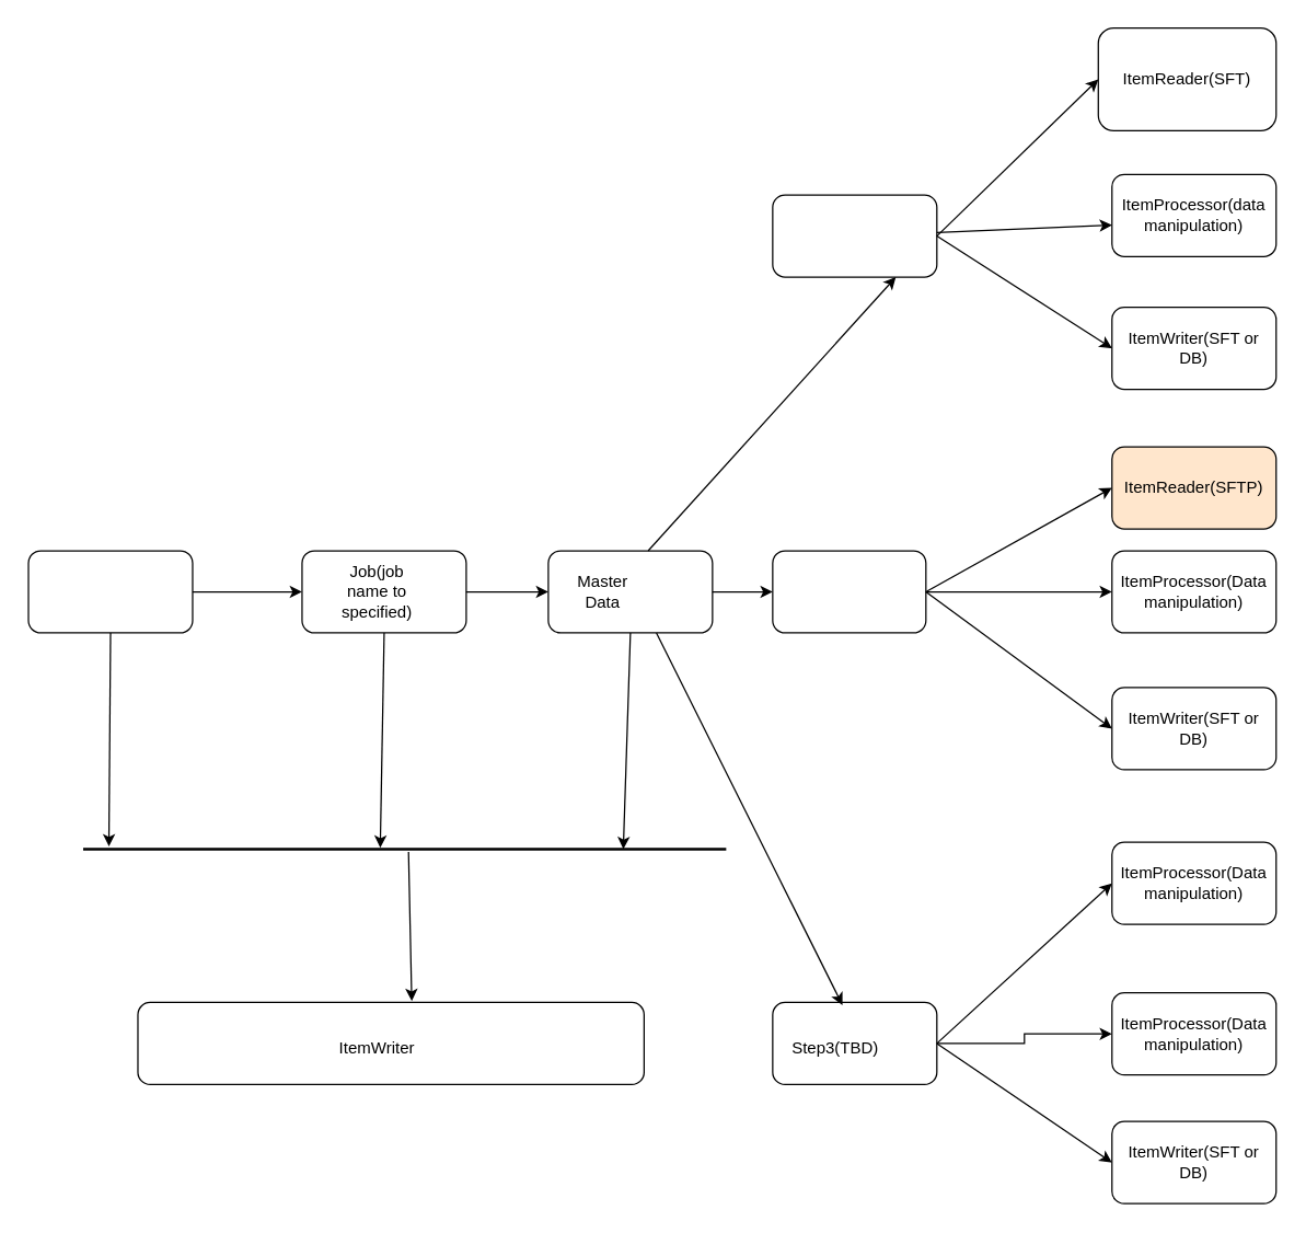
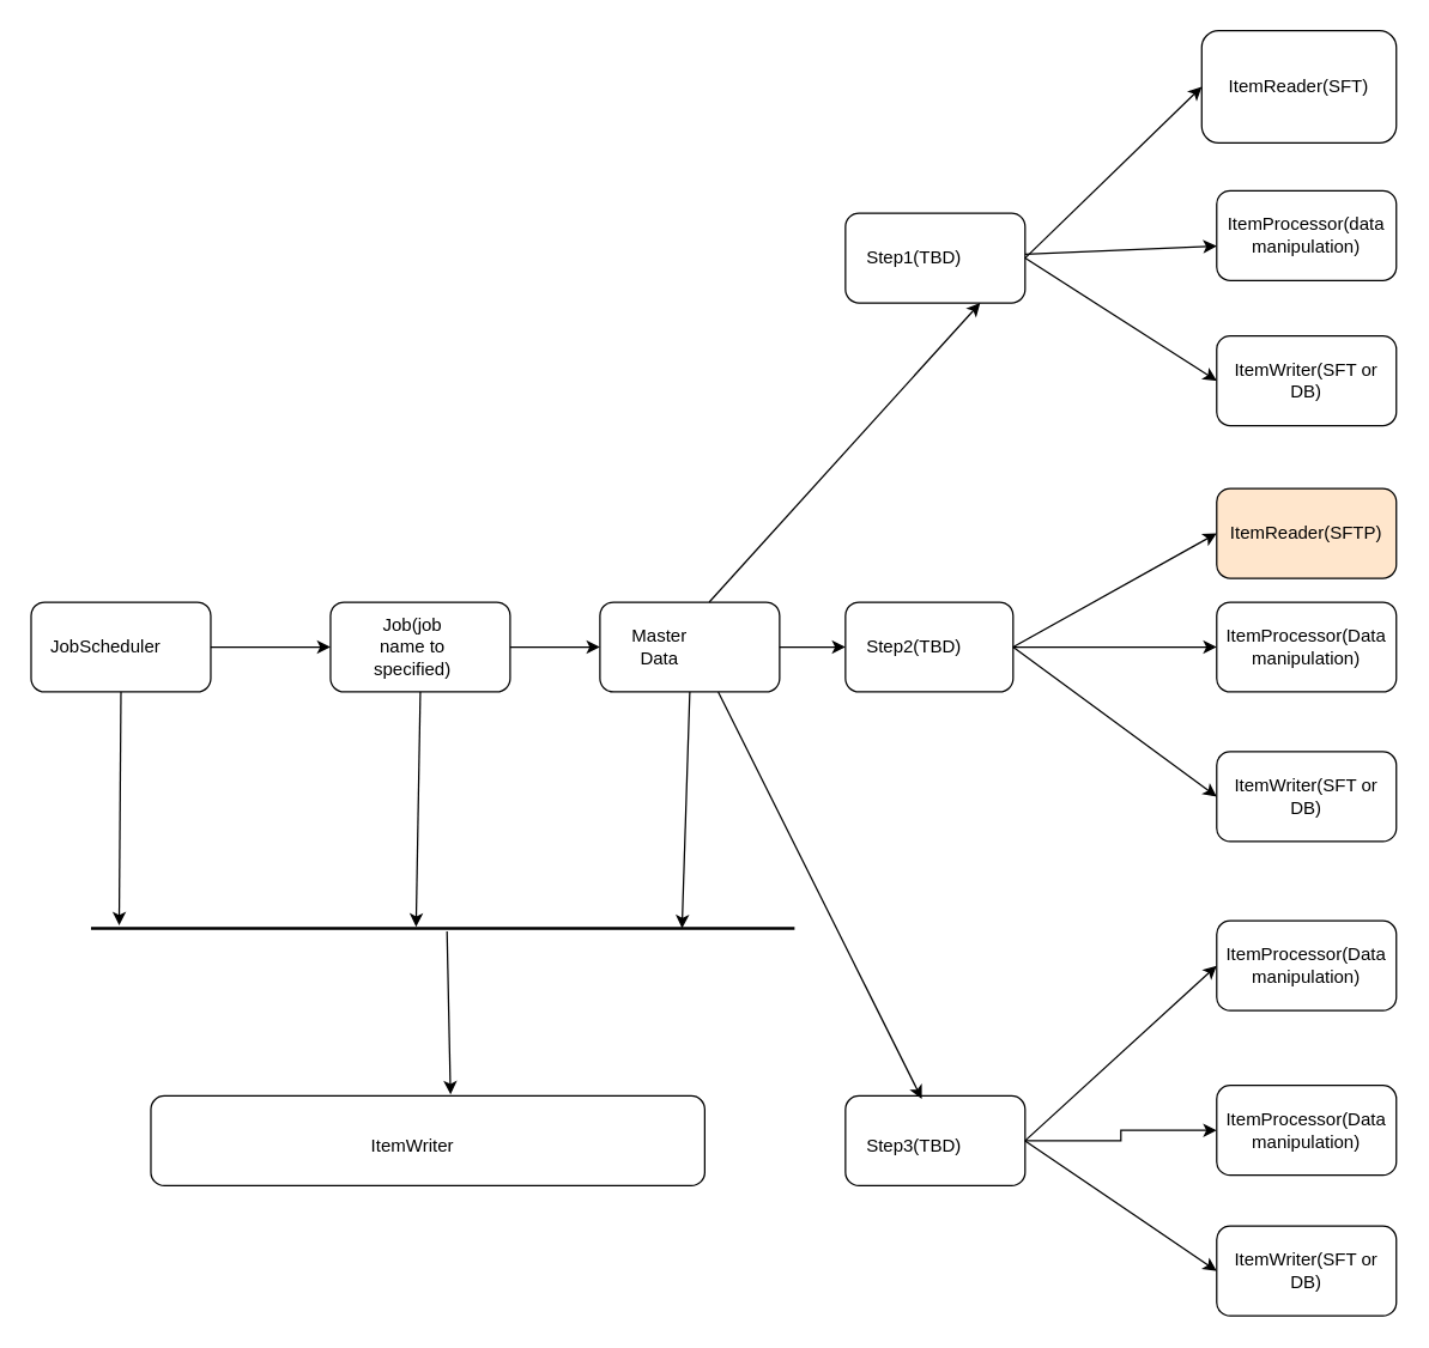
  <mxCell id="0" />
  <mxCell id="1" parent="0" />
  <mxCell id="2" value="" style="rounded=1;whiteSpace=wrap;html=1;" vertex="1" parent="1"><mxGeometry x="100" y="732" width="370" height="60" as="geometry" /></mxCell>
  <mxCell id="3" value="" style="rounded=1;whiteSpace=wrap;html=1;" vertex="1" parent="1"><mxGeometry y="402" width="120" height="60" as="geometry" x="20" /></mxCell>
  <mxCell id="4" value="" style="rounded=1;whiteSpace=wrap;html=1;" vertex="1" parent="1"><mxGeometry x="220" y="402" width="120" height="60" as="geometry" /></mxCell>
  <mxCell id="5" value="" style="rounded=1;whiteSpace=wrap;html=1;" vertex="1" parent="1"><mxGeometry x="564" y="142" width="120" height="60" as="geometry" /></mxCell>
  <mxCell id="6" value="" style="rounded=1;whiteSpace=wrap;html=1;" vertex="1" parent="1"><mxGeometry x="564" y="402" width="112" height="60" as="geometry" /></mxCell>
  <mxCell id="7" value="" style="edgeStyle=orthogonalEdgeStyle;rounded=0;orthogonalLoop=1;jettySize=auto;html=1;" edge="1" parent="1" source="8" target="34"><mxGeometry relative="1" as="geometry" /></mxCell>
  <mxCell id="8" value="" style="rounded=1;whiteSpace=wrap;html=1;" vertex="1" parent="1"><mxGeometry x="564" y="732" width="120" height="60" as="geometry" /></mxCell>
  <mxCell id="9" value="ItemReader(SFT)" style="rounded=1;whiteSpace=wrap;html=1;" vertex="1" parent="1"><mxGeometry x="802" y="20" width="130" height="75" as="geometry" /></mxCell>
  <mxCell id="10" value="" style="rounded=1;whiteSpace=wrap;html=1;" vertex="1" parent="1"><mxGeometry x="400" y="402" width="120" height="60" as="geometry" /></mxCell>
  <mxCell id="11" value="ItemProcessor(Data manipulation)" style="rounded=1;whiteSpace=wrap;html=1;" vertex="1" parent="1"><mxGeometry x="812" y="402" width="120" height="60" as="geometry" /></mxCell>
  <mxCell id="12" value="ItemReader(SFTP)" style="rounded=1;whiteSpace=wrap;html=1;fillColor=#ffe6cc;" vertex="1" parent="1"><mxGeometry x="812" y="326" width="120" height="60" as="geometry" /></mxCell>
  <mxCell id="13" value="ItemProcessor(data &lt;br&gt;manipulation)" style="rounded=1;whiteSpace=wrap;html=1;" vertex="1" parent="1"><mxGeometry x="812" y="127" width="120" height="60" as="geometry" /></mxCell>
  <mxCell id="14" value="ItemWriter(SFT or DB)" style="rounded=1;whiteSpace=wrap;html=1;" vertex="1" parent="1"><mxGeometry x="812" y="224" width="120" height="60" as="geometry" /></mxCell>
  <mxCell id="15" value="" style="endArrow=classic;html=1;rounded=0;entryX=0;entryY=0.5;entryDx=0;entryDy=0;exitX=1;exitY=0.5;exitDx=0;exitDy=0;" edge="1" parent="1" source="5" target="9"><mxGeometry width="50" height="50" relative="1" as="geometry"><mxPoint x="632" y="173" as="sourcePoint" /><mxPoint x="470" y="262" as="targetPoint" /></mxGeometry></mxCell>
  <mxCell id="16" value="ItemWriter(SFT or DB)" style="rounded=1;whiteSpace=wrap;html=1;" vertex="1" parent="1"><mxGeometry x="812" y="502" width="120" height="60" as="geometry" /></mxCell>
  <mxCell id="17" value="" style="endArrow=classic;html=1;rounded=0;entryX=0;entryY=0.617;entryDx=0;entryDy=0;entryPerimeter=0;" edge="1" parent="1" source="5" target="13"><mxGeometry width="50" height="50" relative="1" as="geometry"><mxPoint x="649" y="173" as="sourcePoint" /><mxPoint x="461" y="258" as="targetPoint" /></mxGeometry></mxCell>
  <mxCell id="18" value="" style="endArrow=classic;html=1;rounded=0;entryX=0;entryY=0.5;entryDx=0;entryDy=0;exitX=1;exitY=0.5;exitDx=0;exitDy=0;" edge="1" parent="1" source="5" target="14"><mxGeometry width="50" height="50" relative="1" as="geometry"><mxPoint x="581" y="207" as="sourcePoint" /><mxPoint x="461" y="258" as="targetPoint" /></mxGeometry></mxCell>
  <mxCell id="19" value="" style="endArrow=classic;html=1;rounded=0;entryX=0.75;entryY=1;entryDx=0;entryDy=0;exitX=0.608;exitY=0;exitDx=0;exitDy=0;exitPerimeter=0;" edge="1" parent="1" source="10" target="5"><mxGeometry width="50" height="50" relative="1" as="geometry"><mxPoint x="411" y="410" as="sourcePoint" /><mxPoint x="461" y="360" as="targetPoint" /></mxGeometry></mxCell>
  <mxCell id="20" value="ItemWriter" style="text;html=1;strokeColor=none;fillColor=none;align=center;verticalAlign=middle;whiteSpace=wrap;rounded=0;" vertex="1" parent="1"><mxGeometry x="207" y="747" width="136" height="38" as="geometry" /></mxCell>
  <mxCell id="21" value="" style="line;strokeWidth=2;html=1;" vertex="1" parent="1"><mxGeometry x="60" y="615" width="470" height="10" as="geometry" /></mxCell>
  <mxCell id="22" value="" style="endArrow=classic;html=1;rounded=0;exitX=0.5;exitY=1;exitDx=0;exitDy=0;entryX=0.04;entryY=0.3;entryDx=0;entryDy=0;entryPerimeter=0;" edge="1" parent="1" source="3" target="21"><mxGeometry width="50" height="50" relative="1" as="geometry"><mxPoint x="411" y="716" as="sourcePoint" /><mxPoint x="461" y="666" as="targetPoint" /></mxGeometry></mxCell>
  <mxCell id="23" value="" style="endArrow=classic;html=1;rounded=0;exitX=0.5;exitY=1;exitDx=0;exitDy=0;entryX=0.462;entryY=0.4;entryDx=0;entryDy=0;entryPerimeter=0;" edge="1" parent="1" source="4" target="21"><mxGeometry width="50" height="50" relative="1" as="geometry"><mxPoint x="411" y="716" as="sourcePoint" /><mxPoint x="280" y="632" as="targetPoint" /></mxGeometry></mxCell>
  <mxCell id="24" value="" style="endArrow=classic;html=1;rounded=0;exitX=0.506;exitY=0.7;exitDx=0;exitDy=0;exitPerimeter=0;entryX=0.541;entryY=-0.017;entryDx=0;entryDy=0;entryPerimeter=0;" edge="1" parent="1" source="21" target="2"><mxGeometry width="50" height="50" relative="1" as="geometry"><mxPoint x="411" y="716" as="sourcePoint" /><mxPoint x="461" y="666" as="targetPoint" /></mxGeometry></mxCell>
  <mxCell id="25" value="" style="endArrow=classic;html=1;rounded=0;exitX=0.5;exitY=1;exitDx=0;exitDy=0;entryX=0.84;entryY=0.5;entryDx=0;entryDy=0;entryPerimeter=0;" edge="1" parent="1" source="10" target="21"><mxGeometry width="50" height="50" relative="1" as="geometry"><mxPoint x="411" y="614" as="sourcePoint" /><mxPoint x="461" y="564" as="targetPoint" /></mxGeometry></mxCell>
  <mxCell id="26" value="" style="endArrow=classic;html=1;rounded=0;" edge="1" parent="1"><mxGeometry width="50" height="50" relative="1" as="geometry"><mxPoint x="479" y="462" as="sourcePoint" /><mxPoint x="615" y="734" as="targetPoint" /></mxGeometry></mxCell>
  <mxCell id="27" value="" style="endArrow=classic;html=1;rounded=0;entryX=0;entryY=0.5;entryDx=0;entryDy=0;exitX=1;exitY=0.5;exitDx=0;exitDy=0;" edge="1" parent="1" source="3" target="4"><mxGeometry width="50" height="50" relative="1" as="geometry"><mxPoint x="411" y="614" as="sourcePoint" /><mxPoint x="461" y="564" as="targetPoint" /></mxGeometry></mxCell>
  <mxCell id="28" value="" style="endArrow=classic;html=1;rounded=0;entryX=0;entryY=0.5;entryDx=0;entryDy=0;exitX=1;exitY=0.5;exitDx=0;exitDy=0;" edge="1" parent="1" source="4" target="10"><mxGeometry width="50" height="50" relative="1" as="geometry"><mxPoint x="411" y="614" as="sourcePoint" /><mxPoint x="461" y="564" as="targetPoint" /></mxGeometry></mxCell>
  <mxCell id="29" value="" style="endArrow=classic;html=1;rounded=0;entryX=0;entryY=0.5;entryDx=0;entryDy=0;exitX=1;exitY=0.5;exitDx=0;exitDy=0;" edge="1" parent="1" source="10" target="6"><mxGeometry width="50" height="50" relative="1" as="geometry"><mxPoint x="411" y="614" as="sourcePoint" /><mxPoint x="461" y="564" as="targetPoint" /></mxGeometry></mxCell>
  <mxCell id="30" value="" style="endArrow=classic;html=1;rounded=0;entryX=0;entryY=0.5;entryDx=0;entryDy=0;exitX=1;exitY=0.5;exitDx=0;exitDy=0;" edge="1" parent="1" source="6" target="12"><mxGeometry width="50" height="50" relative="1" as="geometry"><mxPoint x="411" y="410" as="sourcePoint" /><mxPoint x="461" y="360" as="targetPoint" /></mxGeometry></mxCell>
  <mxCell id="31" value="" style="endArrow=classic;html=1;rounded=0;entryX=0;entryY=0.5;entryDx=0;entryDy=0;" edge="1" parent="1" source="6" target="11"><mxGeometry width="50" height="50" relative="1" as="geometry"><mxPoint x="411" y="410" as="sourcePoint" /><mxPoint x="461" y="360" as="targetPoint" /></mxGeometry></mxCell>
  <mxCell id="32" value="" style="endArrow=classic;html=1;rounded=0;entryX=0;entryY=0.5;entryDx=0;entryDy=0;exitX=1;exitY=0.5;exitDx=0;exitDy=0;" edge="1" parent="1" source="6" target="16"><mxGeometry width="50" height="50" relative="1" as="geometry"><mxPoint x="411" y="410" as="sourcePoint" /><mxPoint x="461" y="360" as="targetPoint" /></mxGeometry></mxCell>
  <mxCell id="33" value="ItemWriter(SFT or DB)" style="rounded=1;whiteSpace=wrap;html=1;" vertex="1" parent="1"><mxGeometry x="812" y="819" width="120" height="60" as="geometry" /></mxCell>
  <mxCell id="34" value="ItemProcessor(Data manipulation)" style="rounded=1;whiteSpace=wrap;html=1;" vertex="1" parent="1"><mxGeometry x="812" y="725" width="120" height="60" as="geometry" /></mxCell>
  <mxCell id="35" value="ItemProcessor(Data manipulation)" style="rounded=1;whiteSpace=wrap;html=1;" vertex="1" parent="1"><mxGeometry x="812" y="615" width="120" height="60" as="geometry" /></mxCell>
  <mxCell id="36" value="" style="endArrow=classic;html=1;rounded=0;entryX=0;entryY=0.5;entryDx=0;entryDy=0;exitX=1;exitY=0.5;exitDx=0;exitDy=0;" edge="1" parent="1" source="8" target="35"><mxGeometry width="50" height="50" relative="1" as="geometry"><mxPoint x="411" y="716" as="sourcePoint" /><mxPoint x="461" y="666" as="targetPoint" /></mxGeometry></mxCell>
  <mxCell id="37" value="" style="endArrow=classic;html=1;rounded=0;entryX=0;entryY=0.5;entryDx=0;entryDy=0;exitX=1;exitY=0.5;exitDx=0;exitDy=0;" edge="1" parent="1" source="8" target="33"><mxGeometry width="50" height="50" relative="1" as="geometry"><mxPoint x="411" y="716" as="sourcePoint" /><mxPoint x="461" y="666" as="targetPoint" /></mxGeometry></mxCell>
  <mxCell id="38" value="Job(job name to specified)" style="text;html=1;strokeColor=none;fillColor=none;align=center;verticalAlign=middle;whiteSpace=wrap;rounded=0;" vertex="1" parent="1"><mxGeometry x="245" y="417" width="60" height="30" as="geometry" /></mxCell>
  <mxCell id="39" value="Master Data" style="text;html=1;strokeColor=none;fillColor=none;align=center;verticalAlign=middle;whiteSpace=wrap;rounded=0;" vertex="1" parent="1"><mxGeometry x="410" y="417" width="60" height="30" as="geometry" /></mxCell>
+ <mxCell id="40" value="Step1(TBD)" style="text;html=1;strokeColor=none;fillColor=none;align=center;verticalAlign=middle;whiteSpace=wrap;rounded=0;" vertex="1" parent="1"><mxGeometry x="580" y="157" width="60" height="30" as="geometry" /></mxCell>
+ <mxCell id="41" value="Step2(TBD)" style="text;html=1;strokeColor=none;fillColor=none;align=center;verticalAlign=middle;whiteSpace=wrap;rounded=0;" vertex="1" parent="1"><mxGeometry x="580" y="417" width="60" height="30" as="geometry" /></mxCell>
  <mxCell id="42" value="Step3(TBD)" style="text;html=1;strokeColor=none;fillColor=none;align=center;verticalAlign=middle;whiteSpace=wrap;rounded=0;" vertex="1" parent="1"><mxGeometry x="580" y="751" width="60" height="30" as="geometry" /></mxCell>
+ <mxCell id="43" value="JobScheduler" style="text;html=1;strokeColor=none;fillColor=none;align=center;verticalAlign=middle;whiteSpace=wrap;rounded=0;" vertex="1" parent="1"><mxGeometry x="40" y="417" width="60" height="30" as="geometry" /></mxCell>
